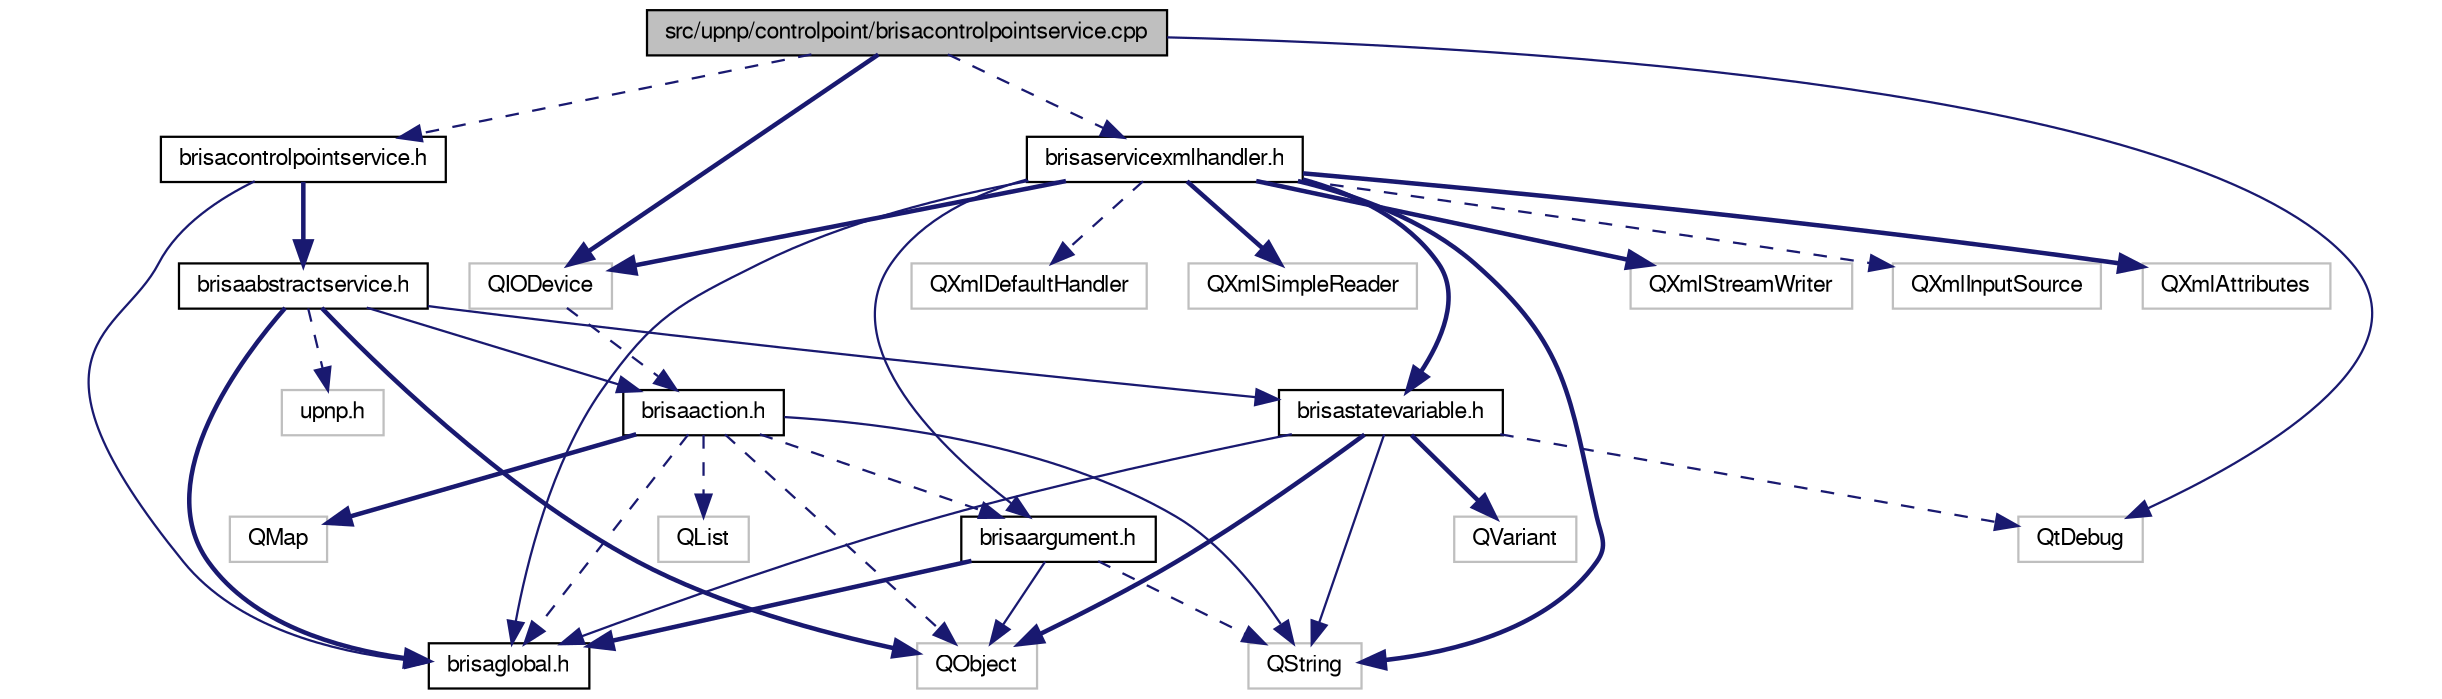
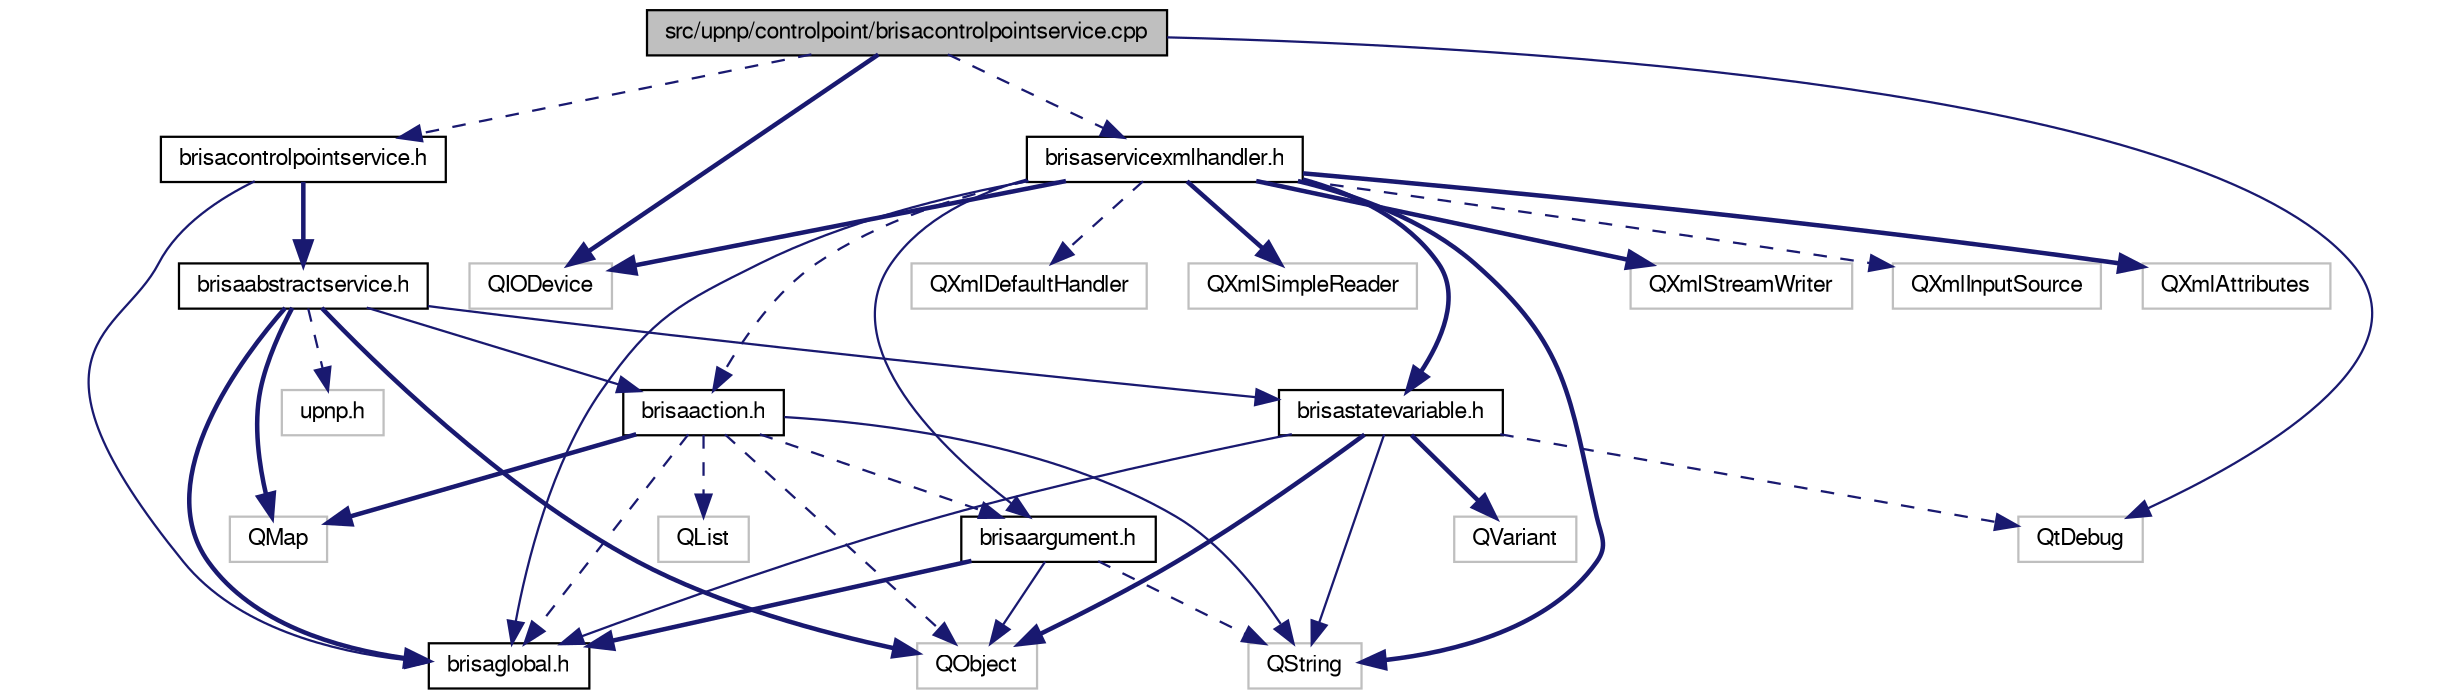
  digraph {
    node [color=grey75 fontname=FreeSans fontsize=10 shape=record]
    edge [color=midnightblue fontname=FreeSans fontsize=10 labelfontname=FreeSans labelfontsize=10 style=bold]
    n1 [color=black fillcolor=grey75 fontcolor=black height=0.2 label="src/upnp/controlpoint/brisacontrolpointservice.cpp" style=filled width=0.4]
    n2 [color=black height=0.2 label="brisacontrolpointservice.h" width=0.4]
    n3 [height=0.2 label=QtDebug width=0.4]
    n4 [color=black height=0.2 label="brisaservicexmlhandler.h" width=0.4]
    n5 [height=0.2 label=QIODevice width=0.4]
    n6 [color=black height=0.2 label="brisaabstractservice.h" width=0.4]
    n7 [color=black height=0.2 label="brisaglobal.h" width=0.4]
    n8 [color=black height=0.2 label="brisaaction.h" width=0.4]
    n9 [height=0.2 label=QString width=0.4]
    n10 [color=black height=0.2 label="brisastatevariable.h" width=0.4]
    n11 [color=black height=0.2 label="brisaargument.h" width=0.4]
    n12 [height=0.2 label=QXmlDefaultHandler width=0.4]
    n13 [height=0.2 label=QXmlSimpleReader width=0.4]
    n14 [height=0.2 label=QXmlStreamWriter width=0.4]
    n15 [height=0.2 label=QXmlInputSource width=0.4]
    n16 [height=0.2 label=QXmlAttributes width=0.4]
    n17 [height=0.2 label=QObject width=0.4]
    n18 [height=0.2 label=QMap width=0.4]
    n19 [height=0.2 label="upnp.h" width=0.4]
    n20 [height=0.2 label=QList width=0.4]
    n21 [height=0.2 label=QVariant width=0.4]
    n1 -> n2 [style=dashed]
    n1 -> n3 [style=solid]
    n1 -> n4 [style=dashed]
    n1 -> n5
    n2 -> n6
    n2 -> n7 [style=solid]
    n4 -> n5
    n4 -> n7 [style=solid]
-   n5 -> n8 [style=dashed]
+   n4 -> n8 [style=dashed]
    n4 -> n9
    n4 -> n10
    n4 -> n11 [style=solid]
    n4 -> n12 [style=dashed]
    n4 -> n13
    n4 -> n14
    n4 -> n15 [style=dashed]
    n4 -> n16
    n6 -> n7
    n6 -> n8 [style=solid]
    n6 -> n10 [style=solid]
    n6 -> n17
+   n6 -> n18
    n6 -> n19 [style=dashed]
    n8 -> n7 [style=dashed]
    n8 -> n9 [style=solid]
    n8 -> n11 [style=dashed]
    n8 -> n17 [style=dashed]
    n8 -> n18
    n8 -> n20 [style=dashed]
    n10 -> n3 [style=dashed]
    n10 -> n7 [style=solid]
    n10 -> n9 [style=solid]
    n10 -> n17
    n10 -> n21
    n11 -> n7
    n11 -> n9 [style=dashed]
    n11 -> n17 [style=solid]
  }
